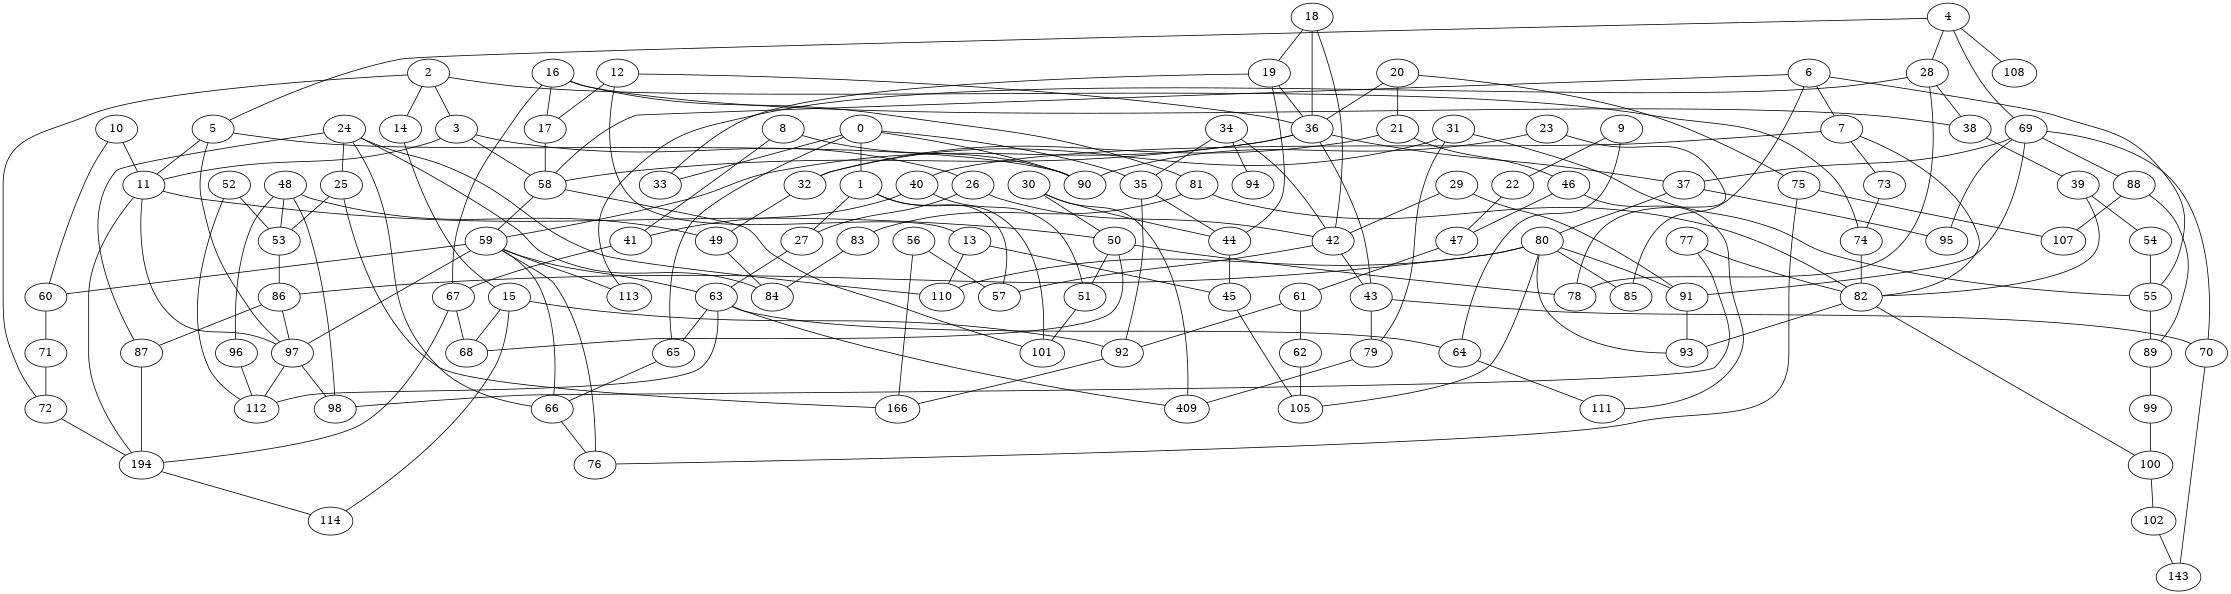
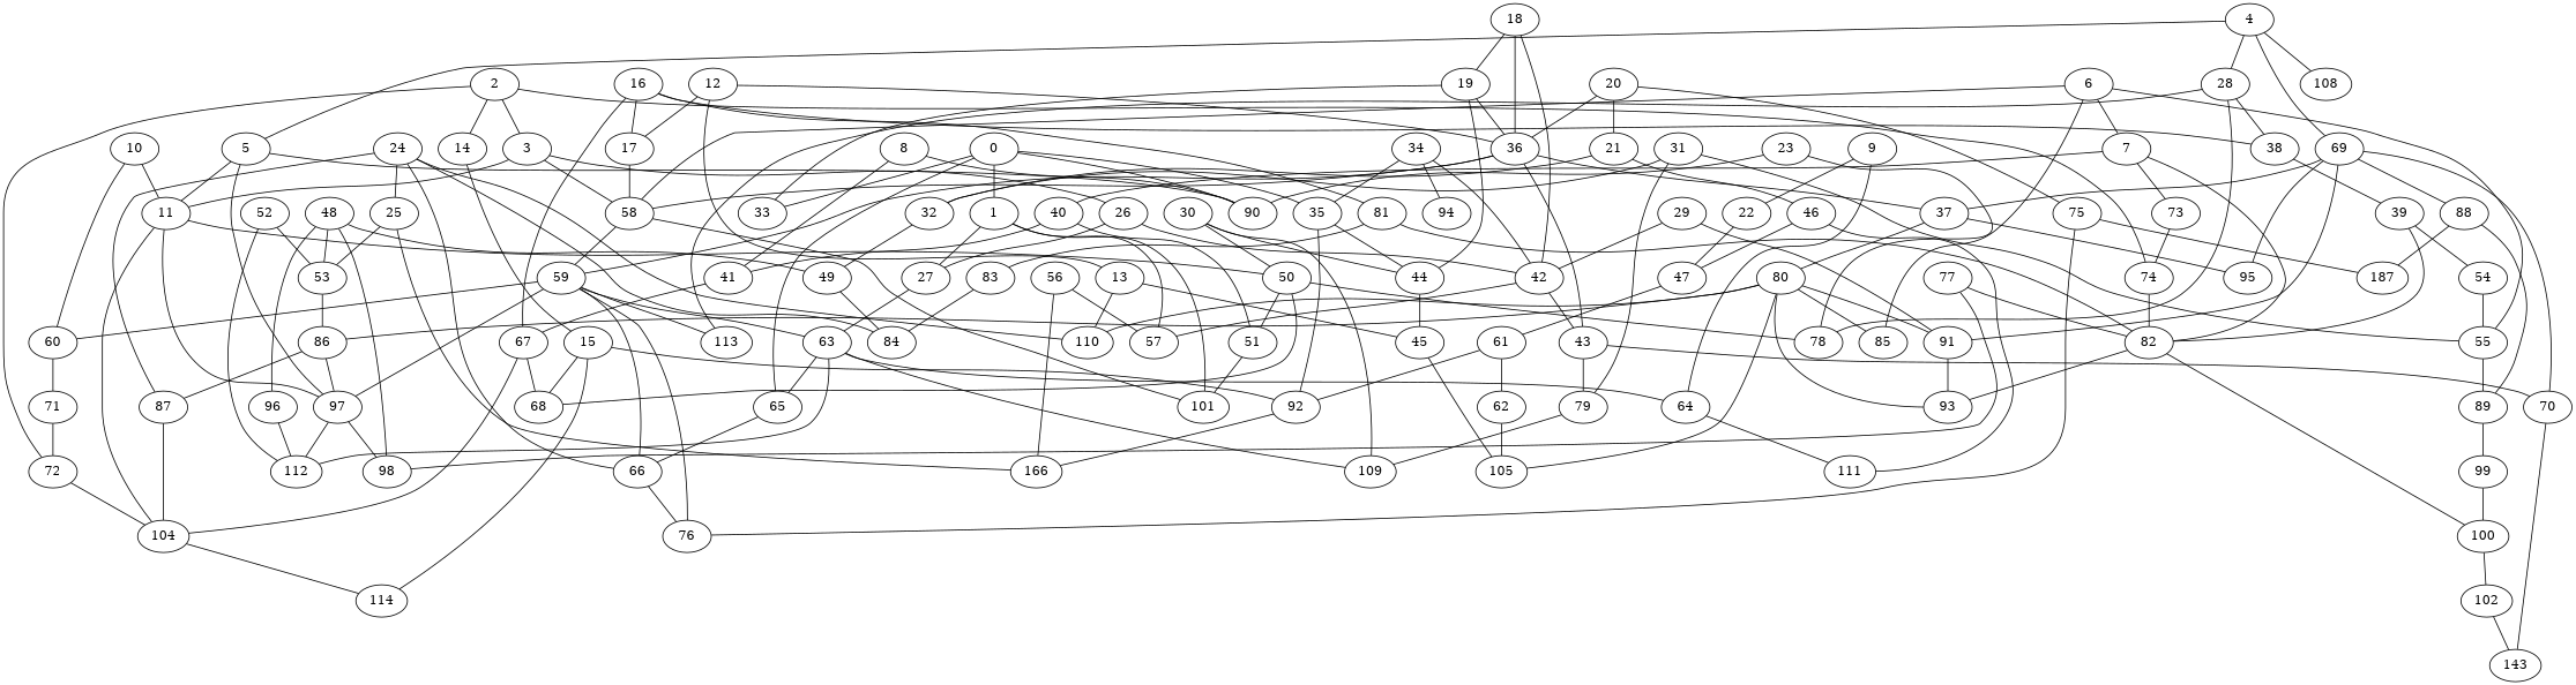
  graph {
    fontname="DejaVu Serif"
    node [fontname="DejaVu Serif"]
    edge [fontname="DejaVu Serif"]
    0
    1
    33
    35
    65
    90
    27
    57
    101
    92
    44
    66
    63
    n14 [label=166]
    45
    76
    112
    64
-   109 [label=409]
+   109
    2
    3
    14
    72
    74
    11
    26
    58
    15
-   104 [label=194]
+   104
    82
    97
    50
    42
    59
    68
    114
    93
    100
    98
    78
    51
    43
    113
    60
    4
    5
    28
    69
    108
    38
    91
    95
    70
    88
    37
    39
    n57 [label=143]
    83
    84
    89
-   107
+   107 [label=187]
    6
    7
    55
    85
    40
    73
    41
    99
    67
    77
    102
    8
    9
    22
    47
    111
    61
    10
    71
    12
    13
    17
    36
    110
    105
    80
    79
    62
    16
    81
    54
    18
    19
    20
    21
    75
    32
    46
    49
    23
    24
    25
    87
    53
    86
    29
    30
    31
    34
    94
    48
    96
    52
    56
    0 -- 1
    0 -- 33
    0 -- 35
    0 -- 65
    0 -- 90
    1 -- 27
    1 -- 57
    1 -- 101
    35 -- 92
    35 -- 44
    65 -- 66
    27 -- 63
    92 -- n14
    44 -- 45
    66 -- 76
    63 -- 65
    63 -- 112
    63 -- 64
    63 -- 109
    45 -- 105
    64 -- 111
    2 -- 3
    2 -- 14
    2 -- 72
    2 -- 74
    3 -- 11
    3 -- 26
    3 -- 58
    14 -- 15
    72 -- 104
    74 -- 82
    11 -- 104
    11 -- 97
    11 -- 50
    26 -- 27
    26 -- 42
    58 -- 101
    58 -- 59
    15 -- 92
    15 -- 68
    15 -- 114
    104 -- 114
    82 -- 93
    82 -- 100
    97 -- 112
    97 -- 98
    50 -- 68
    50 -- 78
    50 -- 51
    42 -- 57
    42 -- 43
    59 -- 66
    59 -- 63
    59 -- 76
    59 -- 97
    59 -- 113
    59 -- 60
    100 -- 102
    51 -- 101
    43 -- 70
    43 -- 79
    60 -- 71
    4 -- 5
    4 -- 28
    4 -- 69
    4 -- 108
    5 -- 90
    5 -- 11
    5 -- 97
    28 -- 78
    28 -- 113
    28 -- 38
    69 -- 91
    69 -- 95
    69 -- 70
    69 -- 88
    69 -- 37
    38 -- 39
    91 -- 93
    70 -- n57
    88 -- 89
    88 -- 107
    37 -- 95
    37 -- 80
    39 -- 82
    39 -- 54
    83 -- 84
    89 -- 99
    6 -- 58
    6 -- 7
    6 -- 55
    6 -- 85
    7 -- 82
    7 -- 40
    7 -- 73
    55 -- 89
    40 -- 51
    40 -- 41
    73 -- 74
    41 -- 67
    99 -- 100
    67 -- 104
    67 -- 68
    77 -- 82
    77 -- 98
    102 -- n57
    8 -- 90
    8 -- 41
    9 -- 64
    9 -- 22
    22 -- 47
    47 -- 61
    61 -- 92
    61 -- 62
    10 -- 11
    10 -- 60
    71 -- 72
    12 -- 13
    12 -- 17
    12 -- 36
    13 -- 45
    13 -- 110
    17 -- 58
    36 -- 58
    36 -- 59
    36 -- 43
    36 -- 37
    80 -- 93
    80 -- 91
    80 -- 85
    80 -- 110
    80 -- 105
    80 -- 86
    79 -- 109
    62 -- 105
    16 -- 38
    16 -- 67
    16 -- 17
    16 -- 81
    81 -- 82
    81 -- 83
    54 -- 55
    18 -- 42
    18 -- 36
    18 -- 19
    19 -- 33
    19 -- 44
    19 -- 36
    20 -- 36
    20 -- 21
    20 -- 75
    21 -- 32
    21 -- 46
    75 -- 76
    75 -- 107
    32 -- 49
    46 -- 47
    46 -- 111
    49 -- 84
    23 -- 90
    23 -- 78
    24 -- 66
    24 -- 84
    24 -- 110
    24 -- 25
    24 -- 87
    25 -- n14
    25 -- 53
    87 -- 104
    53 -- 86
    86 -- 97
    86 -- 87
    29 -- 42
    29 -- 91
    30 -- 44
    30 -- 109
    30 -- 50
    31 -- 55
    31 -- 79
    31 -- 32
    34 -- 35
    34 -- 42
    34 -- 94
    48 -- 98
    48 -- 49
    48 -- 53
    48 -- 96
    96 -- 112
    52 -- 112
    52 -- 53
    56 -- 57
    56 -- n14
  }
